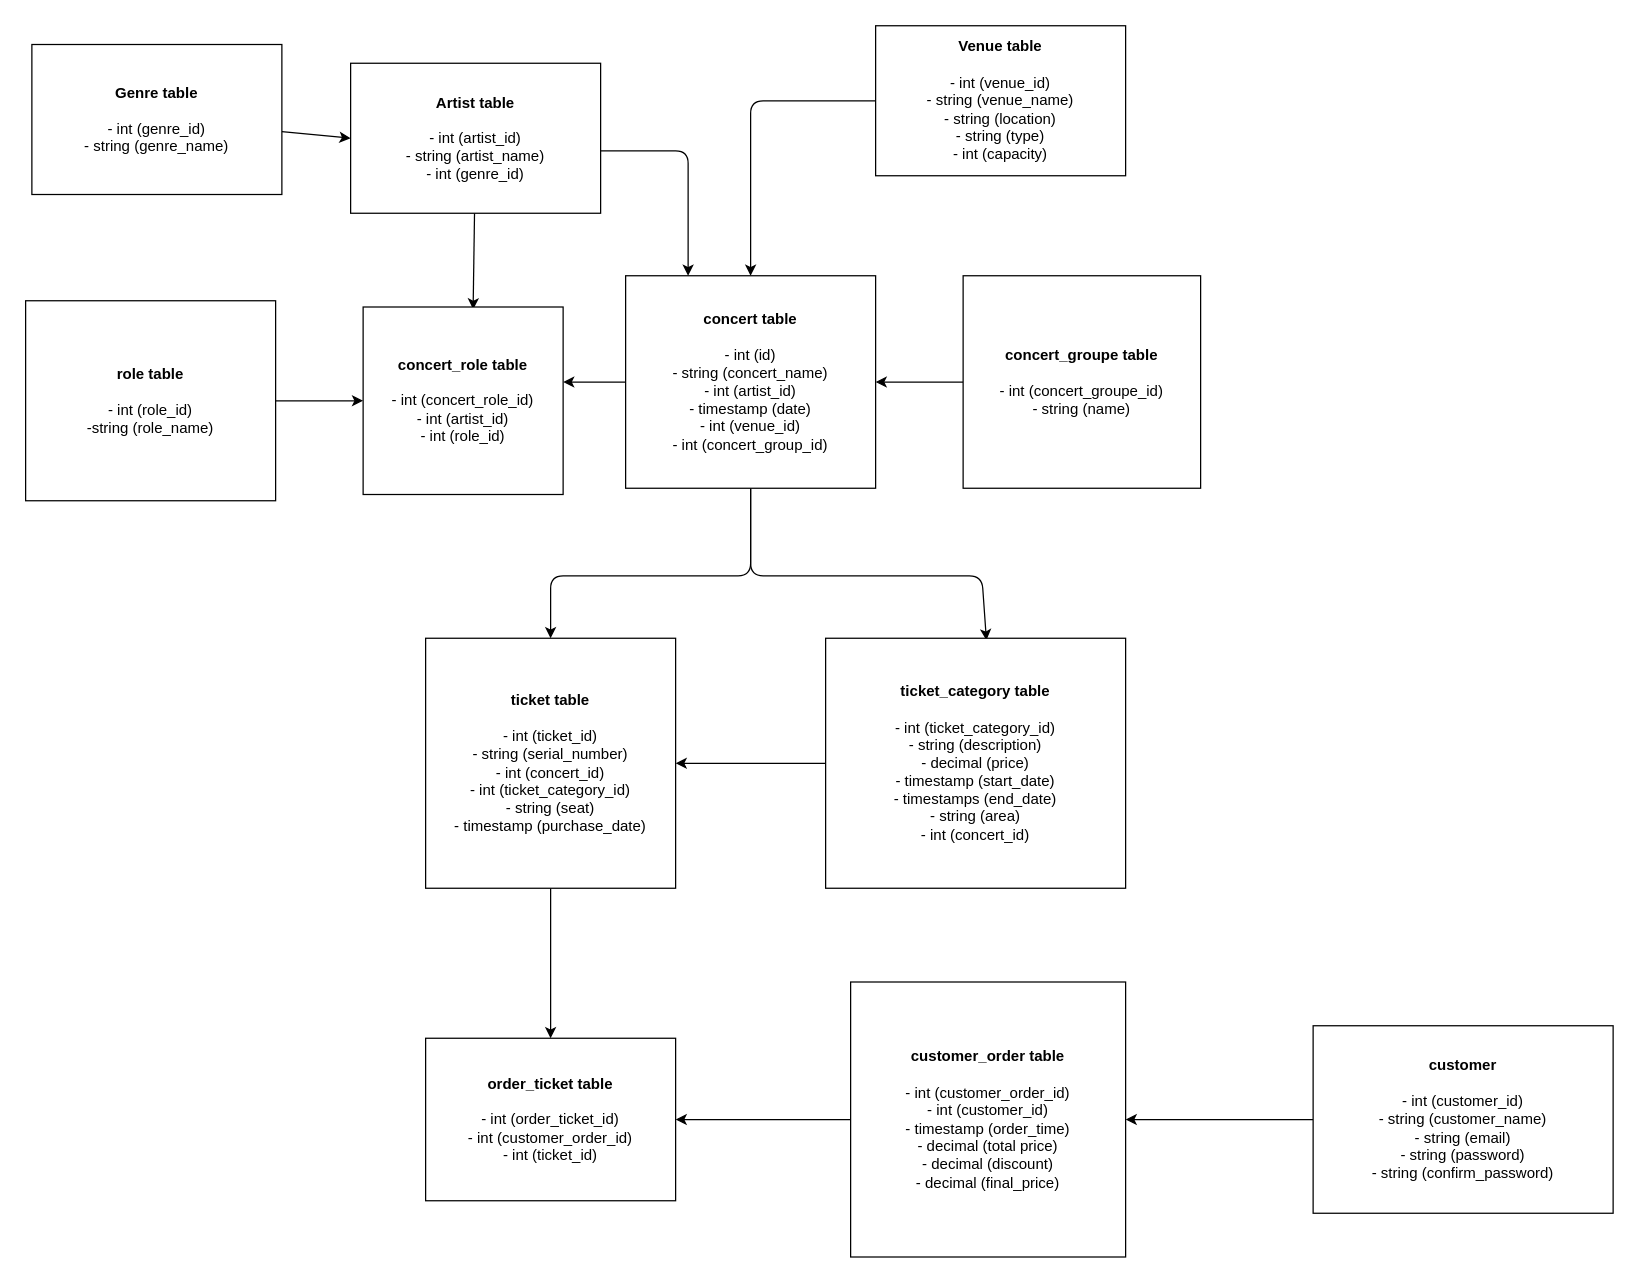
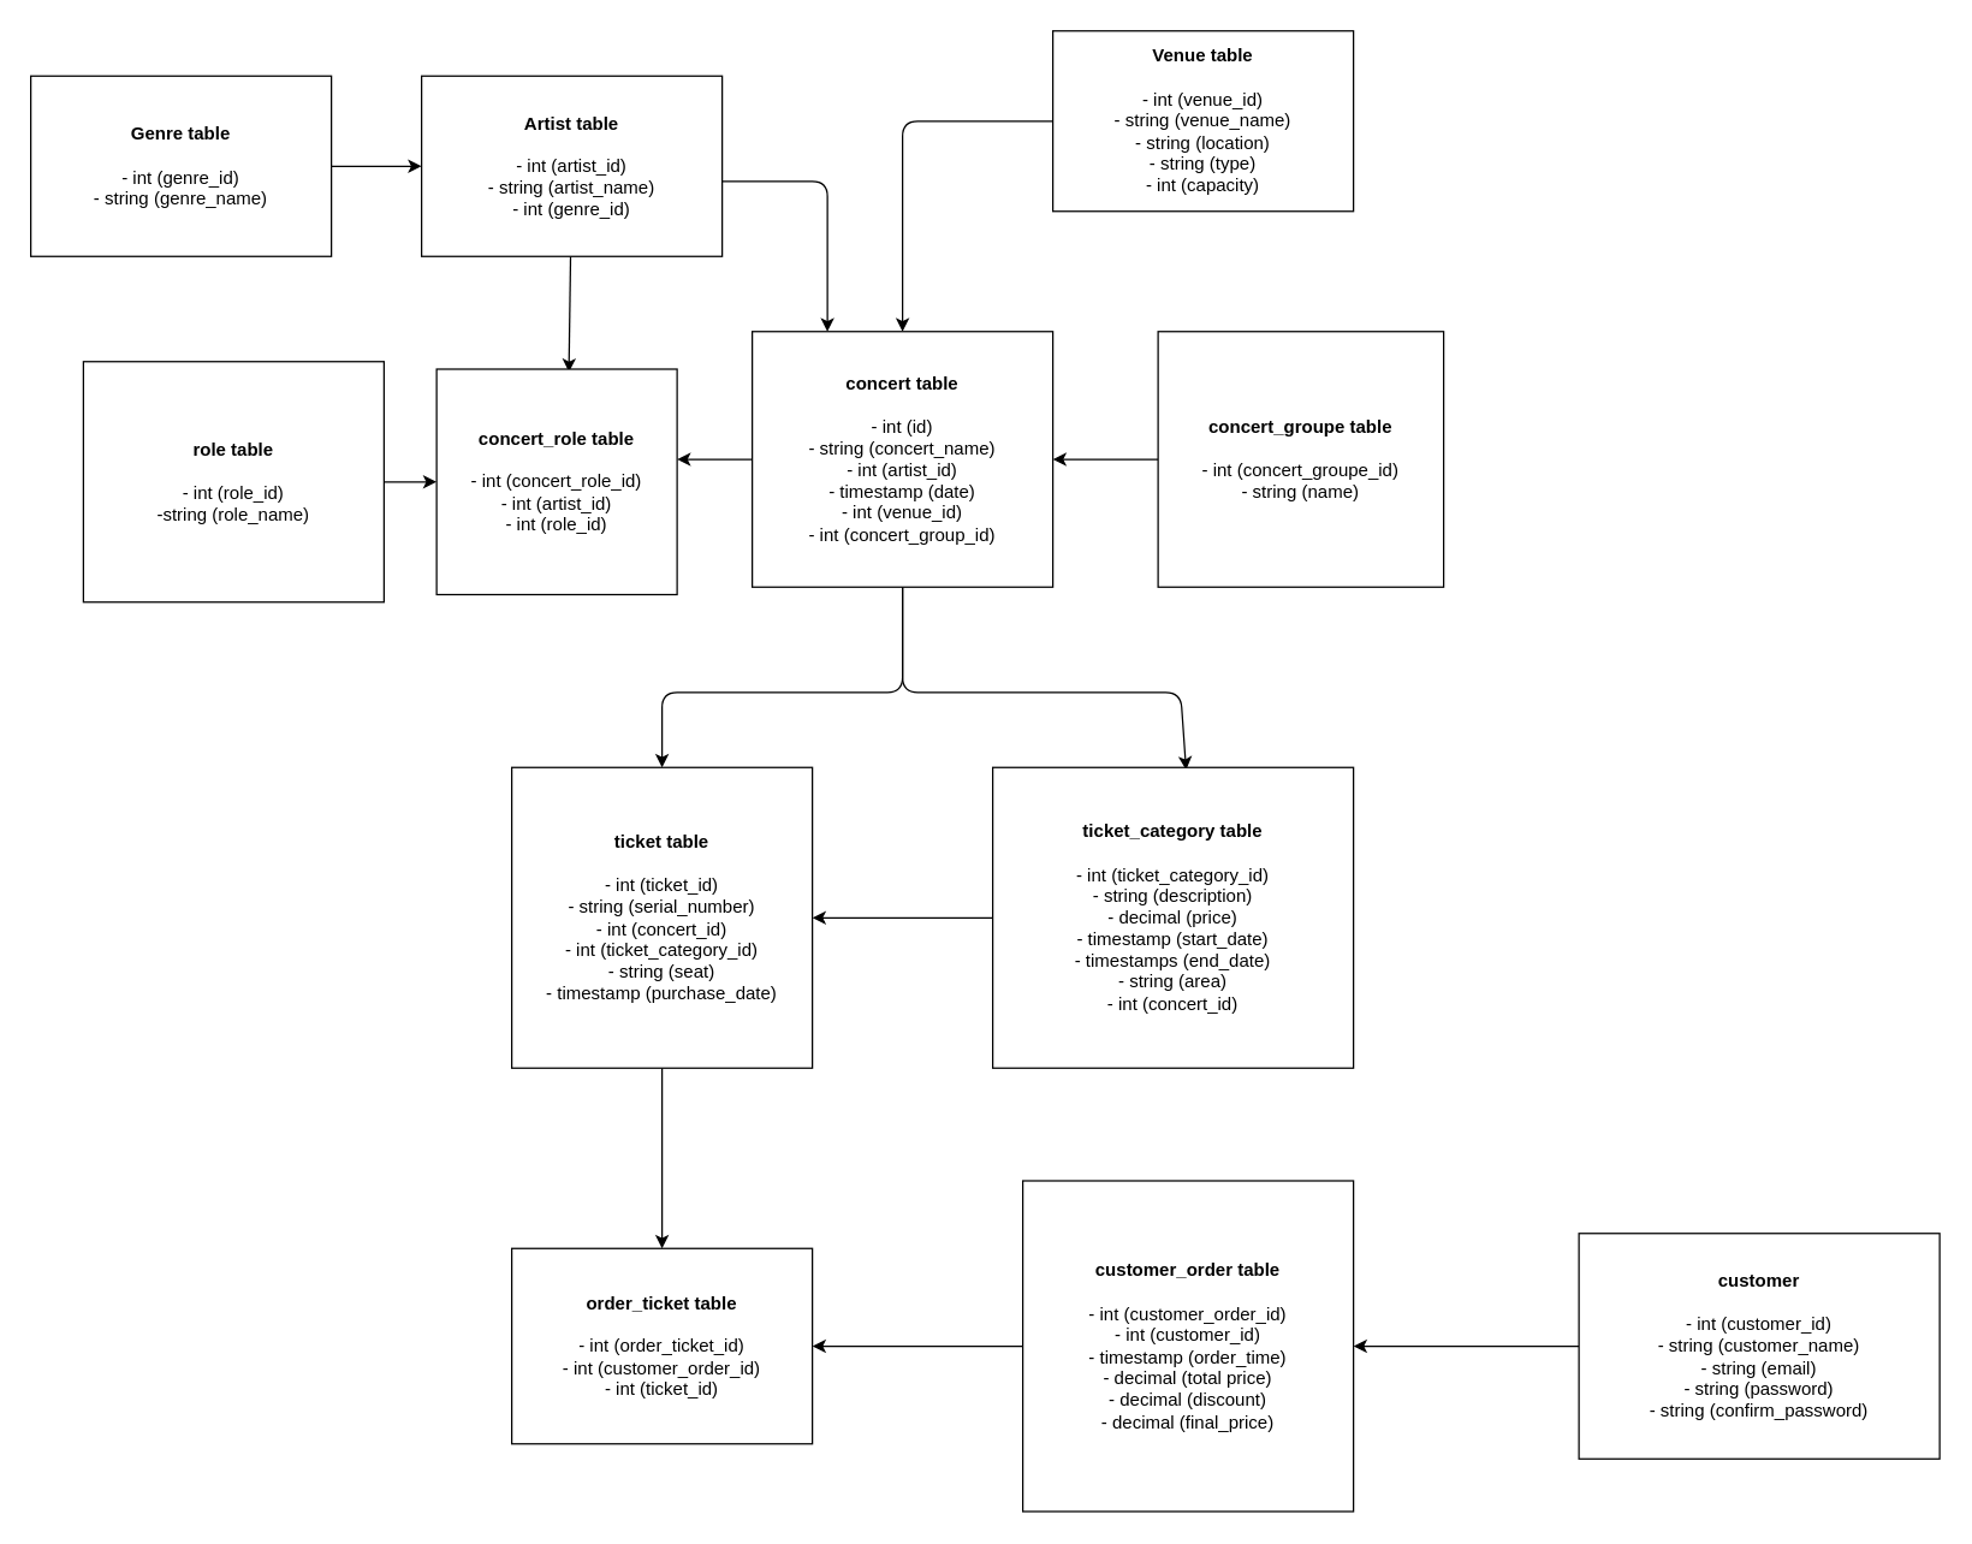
  <mxCell id="0" />
  <mxCell id="1" parent="0" />
  <mxCell id="2" style="edgeStyle=none;html=1;entryX=0.55;entryY=0.013;entryDx=0;entryDy=0;entryPerimeter=0;" edge="1" parent="1" source="3" target="15"><mxGeometry relative="1" as="geometry" /></mxCell>
  <mxCell id="3" value="&lt;b&gt;Artist table&lt;/b&gt;&lt;br&gt;&lt;br&gt;&lt;div&gt;- int (artist_id)&lt;/div&gt;&lt;div&gt;- string (artist_name)&lt;/div&gt;&lt;div&gt;- int (genre_id)&lt;/div&gt;" style="rounded=0;whiteSpace=wrap;html=1;align=center;" parent="1" vertex="1"><mxGeometry x="280" y="50" width="200" height="120" as="geometry" /></mxCell>
  <mxCell id="4" value="&lt;b&gt;Venue table&lt;/b&gt;&lt;br&gt;&lt;br&gt;- int (venue_id)&lt;br&gt;- string (venue_name)&lt;br&gt;- string (location)&lt;br&gt;- string (type)&lt;br&gt;- int (capacity)" style="rounded=0;whiteSpace=wrap;html=1;" parent="1" vertex="1"><mxGeometry x="700" y="20" width="200" height="120" as="geometry" /></mxCell>
  <mxCell id="5" style="edgeStyle=none;html=1;entryX=1;entryY=0.4;entryDx=0;entryDy=0;entryPerimeter=0;" edge="1" parent="1" source="8" target="15"><mxGeometry relative="1" as="geometry" /></mxCell>
  <mxCell id="6" style="edgeStyle=none;html=1;entryX=0.5;entryY=0;entryDx=0;entryDy=0;" edge="1" parent="1" source="8" target="19"><mxGeometry relative="1" as="geometry"><Array as="points"><mxPoint x="600" y="460" /><mxPoint x="440" y="460" /></Array></mxGeometry></mxCell>
  <mxCell id="7" style="edgeStyle=none;html=1;entryX=0.536;entryY=0.008;entryDx=0;entryDy=0;entryPerimeter=0;" edge="1" parent="1" source="8" target="21"><mxGeometry relative="1" as="geometry"><Array as="points"><mxPoint x="600" y="460" /><mxPoint x="785" y="460" /></Array></mxGeometry></mxCell>
  <mxCell id="8" value="&lt;b&gt;concert table&lt;/b&gt;&lt;br&gt;&lt;br&gt;- int (id)&lt;br&gt;- string (concert_name)&lt;br&gt;- int (artist_id)&lt;br&gt;- timestamp (date)&lt;br&gt;- int (venue_id)&lt;br&gt;- int (concert_group_id)" style="rounded=0;whiteSpace=wrap;html=1;" parent="1" vertex="1"><mxGeometry x="500" y="220" width="200" height="170" as="geometry" /></mxCell>
  <mxCell id="9" value="" style="endArrow=classic;html=1;entryX=0.25;entryY=0;entryDx=0;entryDy=0;" parent="1" target="8" edge="1"><mxGeometry width="50" height="50" relative="1" as="geometry"><mxPoint x="480" y="120" as="sourcePoint" /><mxPoint x="420" y="100" as="targetPoint" /><Array as="points"><mxPoint x="550" y="120" /></Array></mxGeometry></mxCell>
  <mxCell id="10" value="" style="endArrow=classic;html=1;exitX=0;exitY=0.5;exitDx=0;exitDy=0;entryX=0.5;entryY=0;entryDx=0;entryDy=0;" parent="1" source="4" target="8" edge="1"><mxGeometry width="50" height="50" relative="1" as="geometry"><mxPoint x="370" y="150" as="sourcePoint" /><mxPoint x="420" y="100" as="targetPoint" /><Array as="points"><mxPoint x="600" y="80" /></Array></mxGeometry></mxCell>
  <mxCell id="11" style="edgeStyle=none;html=1;entryX=0;entryY=0.5;entryDx=0;entryDy=0;" edge="1" parent="1" source="12" target="3"><mxGeometry relative="1" as="geometry" /></mxCell>
- <mxCell id="12" value="&lt;b&gt;Genre table&lt;/b&gt;&lt;br&gt;&lt;br&gt;- int (genre_id)&lt;br&gt;- string (genre_name)" style="rounded=0;whiteSpace=wrap;html=1;" vertex="1" parent="1"><mxGeometry x="25" y="35" width="200" height="120" as="geometry" /></mxCell>
+ <mxCell id="12" value="&lt;b&gt;Genre table&lt;/b&gt;&lt;br&gt;&lt;br&gt;- int (genre_id)&lt;br&gt;- string (genre_name)" style="rounded=0;whiteSpace=wrap;html=1;" vertex="1" parent="1"><mxGeometry x="20" y="50" width="200" height="120" as="geometry" /></mxCell>
  <mxCell id="13" style="edgeStyle=none;html=1;entryX=1;entryY=0.5;entryDx=0;entryDy=0;" edge="1" parent="1" source="14" target="8"><mxGeometry relative="1" as="geometry" /></mxCell>
  <mxCell id="14" value="&lt;b&gt;concert_groupe table&lt;/b&gt;&lt;br&gt;&lt;br&gt;- int (concert_groupe_id)&lt;br&gt;- string (name)" style="rounded=0;whiteSpace=wrap;html=1;" vertex="1" parent="1"><mxGeometry x="770" y="220" width="190" height="170" as="geometry" /></mxCell>
  <mxCell id="15" value="&lt;b&gt;concert_role table&lt;/b&gt;&lt;br&gt;&lt;br&gt;- int (concert_role_id)&lt;br&gt;- int (artist_id)&lt;br&gt;- int (role_id)" style="rounded=0;whiteSpace=wrap;html=1;" vertex="1" parent="1"><mxGeometry x="290" y="245" width="160" height="150" as="geometry" /></mxCell>
  <mxCell id="16" style="edgeStyle=none;html=1;entryX=0;entryY=0.5;entryDx=0;entryDy=0;" edge="1" parent="1" source="17" target="15"><mxGeometry relative="1" as="geometry" /></mxCell>
- <mxCell id="17" value="&lt;b&gt;role table&lt;/b&gt;&lt;br&gt;&lt;br&gt;- int (role_id)&lt;br&gt;-string (role_name)" style="rounded=0;whiteSpace=wrap;html=1;" vertex="1" parent="1"><mxGeometry x="20" y="240" width="200" height="160" as="geometry" /></mxCell>
+ <mxCell id="17" value="&lt;b&gt;role table&lt;/b&gt;&lt;br&gt;&lt;br&gt;- int (role_id)&lt;br&gt;-string (role_name)" style="rounded=0;whiteSpace=wrap;html=1;" vertex="1" parent="1"><mxGeometry x="55" y="240" width="200" height="160" as="geometry" /></mxCell>
  <mxCell id="18" style="edgeStyle=none;html=1;entryX=0.5;entryY=0;entryDx=0;entryDy=0;" edge="1" parent="1" source="19" target="22"><mxGeometry relative="1" as="geometry" /></mxCell>
  <mxCell id="19" value="&lt;b&gt;ticket table&lt;/b&gt;&lt;br&gt;&lt;br&gt;- int (ticket_id)&lt;br&gt;- string (serial_number)&lt;br&gt;- int (concert_id)&lt;br&gt;- int (ticket_category_id)&lt;br&gt;- string (seat)&lt;br&gt;- timestamp (purchase_date)" style="rounded=0;whiteSpace=wrap;html=1;" vertex="1" parent="1"><mxGeometry x="340" y="510" width="200" height="200" as="geometry" /></mxCell>
  <mxCell id="20" style="edgeStyle=none;html=1;entryX=1;entryY=0.5;entryDx=0;entryDy=0;" edge="1" parent="1" source="21" target="19"><mxGeometry relative="1" as="geometry" /></mxCell>
  <mxCell id="21" value="&lt;b&gt;ticket_category table&lt;/b&gt;&lt;br&gt;&lt;br&gt;- int (ticket_category_id)&lt;br&gt;- string (description)&lt;br&gt;- decimal (price)&lt;br&gt;- timestamp (start_date)&lt;br&gt;- timestamps (end_date)&lt;br&gt;- string (area)&lt;br&gt;- int (concert_id)" style="rounded=0;whiteSpace=wrap;html=1;" vertex="1" parent="1"><mxGeometry x="660" y="510" width="240" height="200" as="geometry" /></mxCell>
  <mxCell id="22" value="&lt;b&gt;order_ticket table&lt;/b&gt;&lt;br&gt;&lt;br&gt;- int (order_ticket_id)&lt;br&gt;- int (customer_order_id)&lt;br&gt;- int (ticket_id)" style="rounded=0;whiteSpace=wrap;html=1;" vertex="1" parent="1"><mxGeometry x="340" y="830" width="200" height="130" as="geometry" /></mxCell>
  <mxCell id="23" style="edgeStyle=none;html=1;entryX=1;entryY=0.5;entryDx=0;entryDy=0;" edge="1" parent="1" source="24" target="22"><mxGeometry relative="1" as="geometry" /></mxCell>
  <mxCell id="24" value="&lt;b&gt;customer_order table&lt;/b&gt;&lt;br&gt;&lt;br&gt;- int (customer_order_id)&lt;br&gt;- int (customer_id)&lt;br&gt;- timestamp (order_time)&lt;br&gt;- decimal (total price)&lt;br&gt;- decimal (discount)&lt;br&gt;- decimal (final_price)" style="rounded=0;whiteSpace=wrap;html=1;" vertex="1" parent="1"><mxGeometry x="680" y="785" width="220" height="220" as="geometry" /></mxCell>
  <mxCell id="25" style="edgeStyle=none;html=1;entryX=1;entryY=0.5;entryDx=0;entryDy=0;" edge="1" parent="1" source="26" target="24"><mxGeometry relative="1" as="geometry" /></mxCell>
  <mxCell id="26" value="&lt;b&gt;customer&lt;/b&gt;&lt;br&gt;&lt;br&gt;- int (customer_id)&lt;br&gt;- string (customer_name)&lt;br&gt;- string (email)&lt;br&gt;- string (password)&lt;br&gt;- string (confirm_password)&lt;br&gt;" style="rounded=0;whiteSpace=wrap;html=1;" vertex="1" parent="1"><mxGeometry x="1050" y="820" width="240" height="150" as="geometry" /></mxCell>
